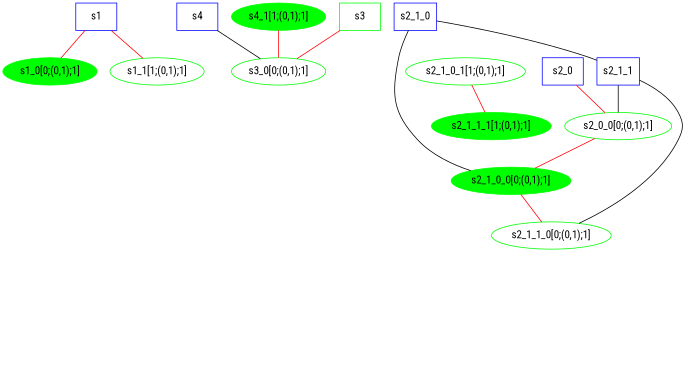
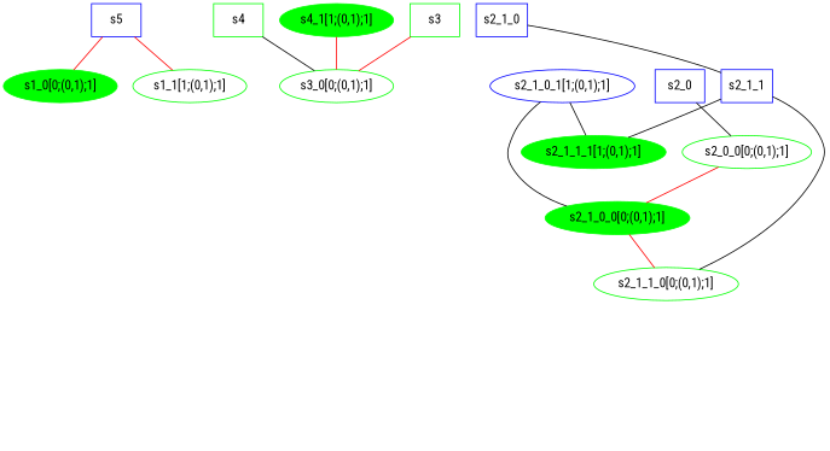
  graph {
    fontname="Roboto Condensed"
    fontsize=20
    label="\n\n\n"
    node [color="#00FF00" fontcolor=black fontname="Roboto Condensed" shape=ellipse]
    edge [color=red fontname="Roboto Condensed"]
-   n1 [color="#0000FF" label=s1 shape=rectangle]
+   n1 [color="#0000FF" label=s5 shape=rectangle]
    n2 [label="s1_0[0;(0,1);1]" style=filled]
    n3 [label="s1_1[1;(0,1);1]"]
-   n4 [color="#0000FF" label=s4 shape=rectangle]
+   n4 [label=s4 shape=rectangle]
    n5 [label="s3_0[0;(0,1);1]"]
    n6 [label="s4_1[1;(0,1);1]" style=filled]
    n7 [label=s3 shape=rectangle]
    n8 [color="#0000FF" label=s2_0 shape=rectangle]
    n9 [label="s2_0_0[0;(0,1);1]"]
    n10 [label="s2_1_0_0[0;(0,1);1]" style=filled]
    n11 [label="s2_1_1_0[0;(0,1);1]"]
-   n12 [label="s2_1_0_1[1;(0,1);1]"]
+   n12 [color="#0000FF" label="s2_1_0_1[1;(0,1);1]"]
    n13 [label="s2_1_1_1[1;(0,1);1]" style=filled]
    n14 [color="#0000FF" label=s2_1_0 shape=rectangle]
    n15 [color="#0000FF" label=s2_1_1 shape=rectangle]
    n1 -- n2
    n1 -- n3
    n4 -- n5 [color=black]
    n6 -- n5
    n7 -- n5
-   n8 -- n9
+   n8 -- n9 [color=black]
    n9 -- n10
    n10 -- n11
-   n12 -- n13
-   n14 -- n10 [color=black]
+   n12 -- n13 [color=black]
+   n12 -- n10 [color=black]
    n14 -- n15 [color=black]
    n15 -- n11 [color=black]
-   n15 -- n9 [color=black]
+   n15 -- n13 [color=black]
  }
